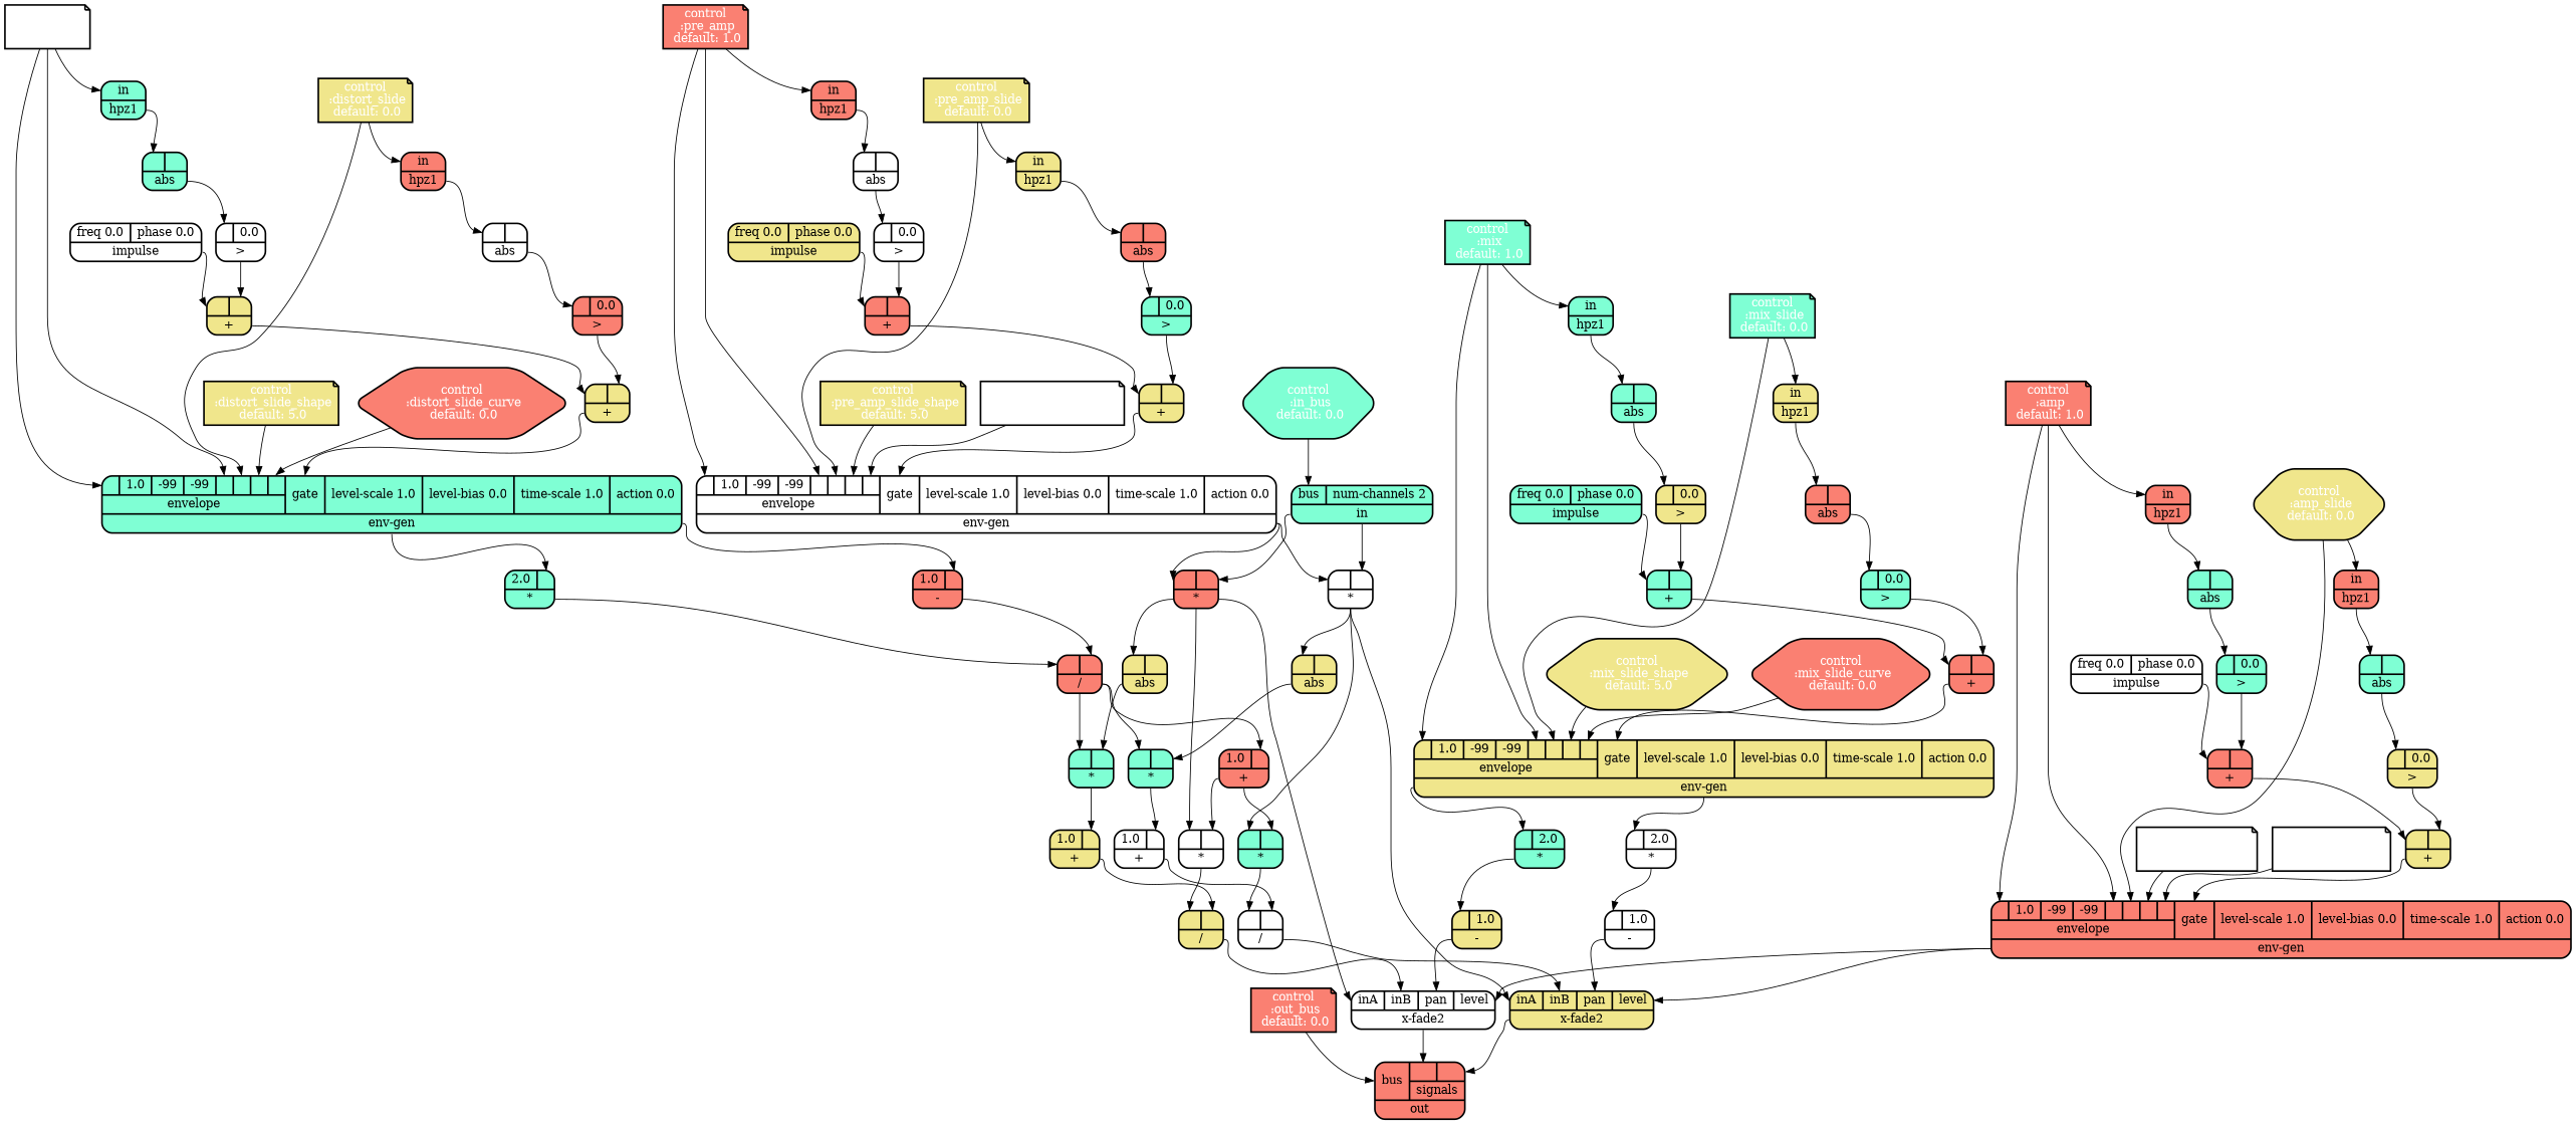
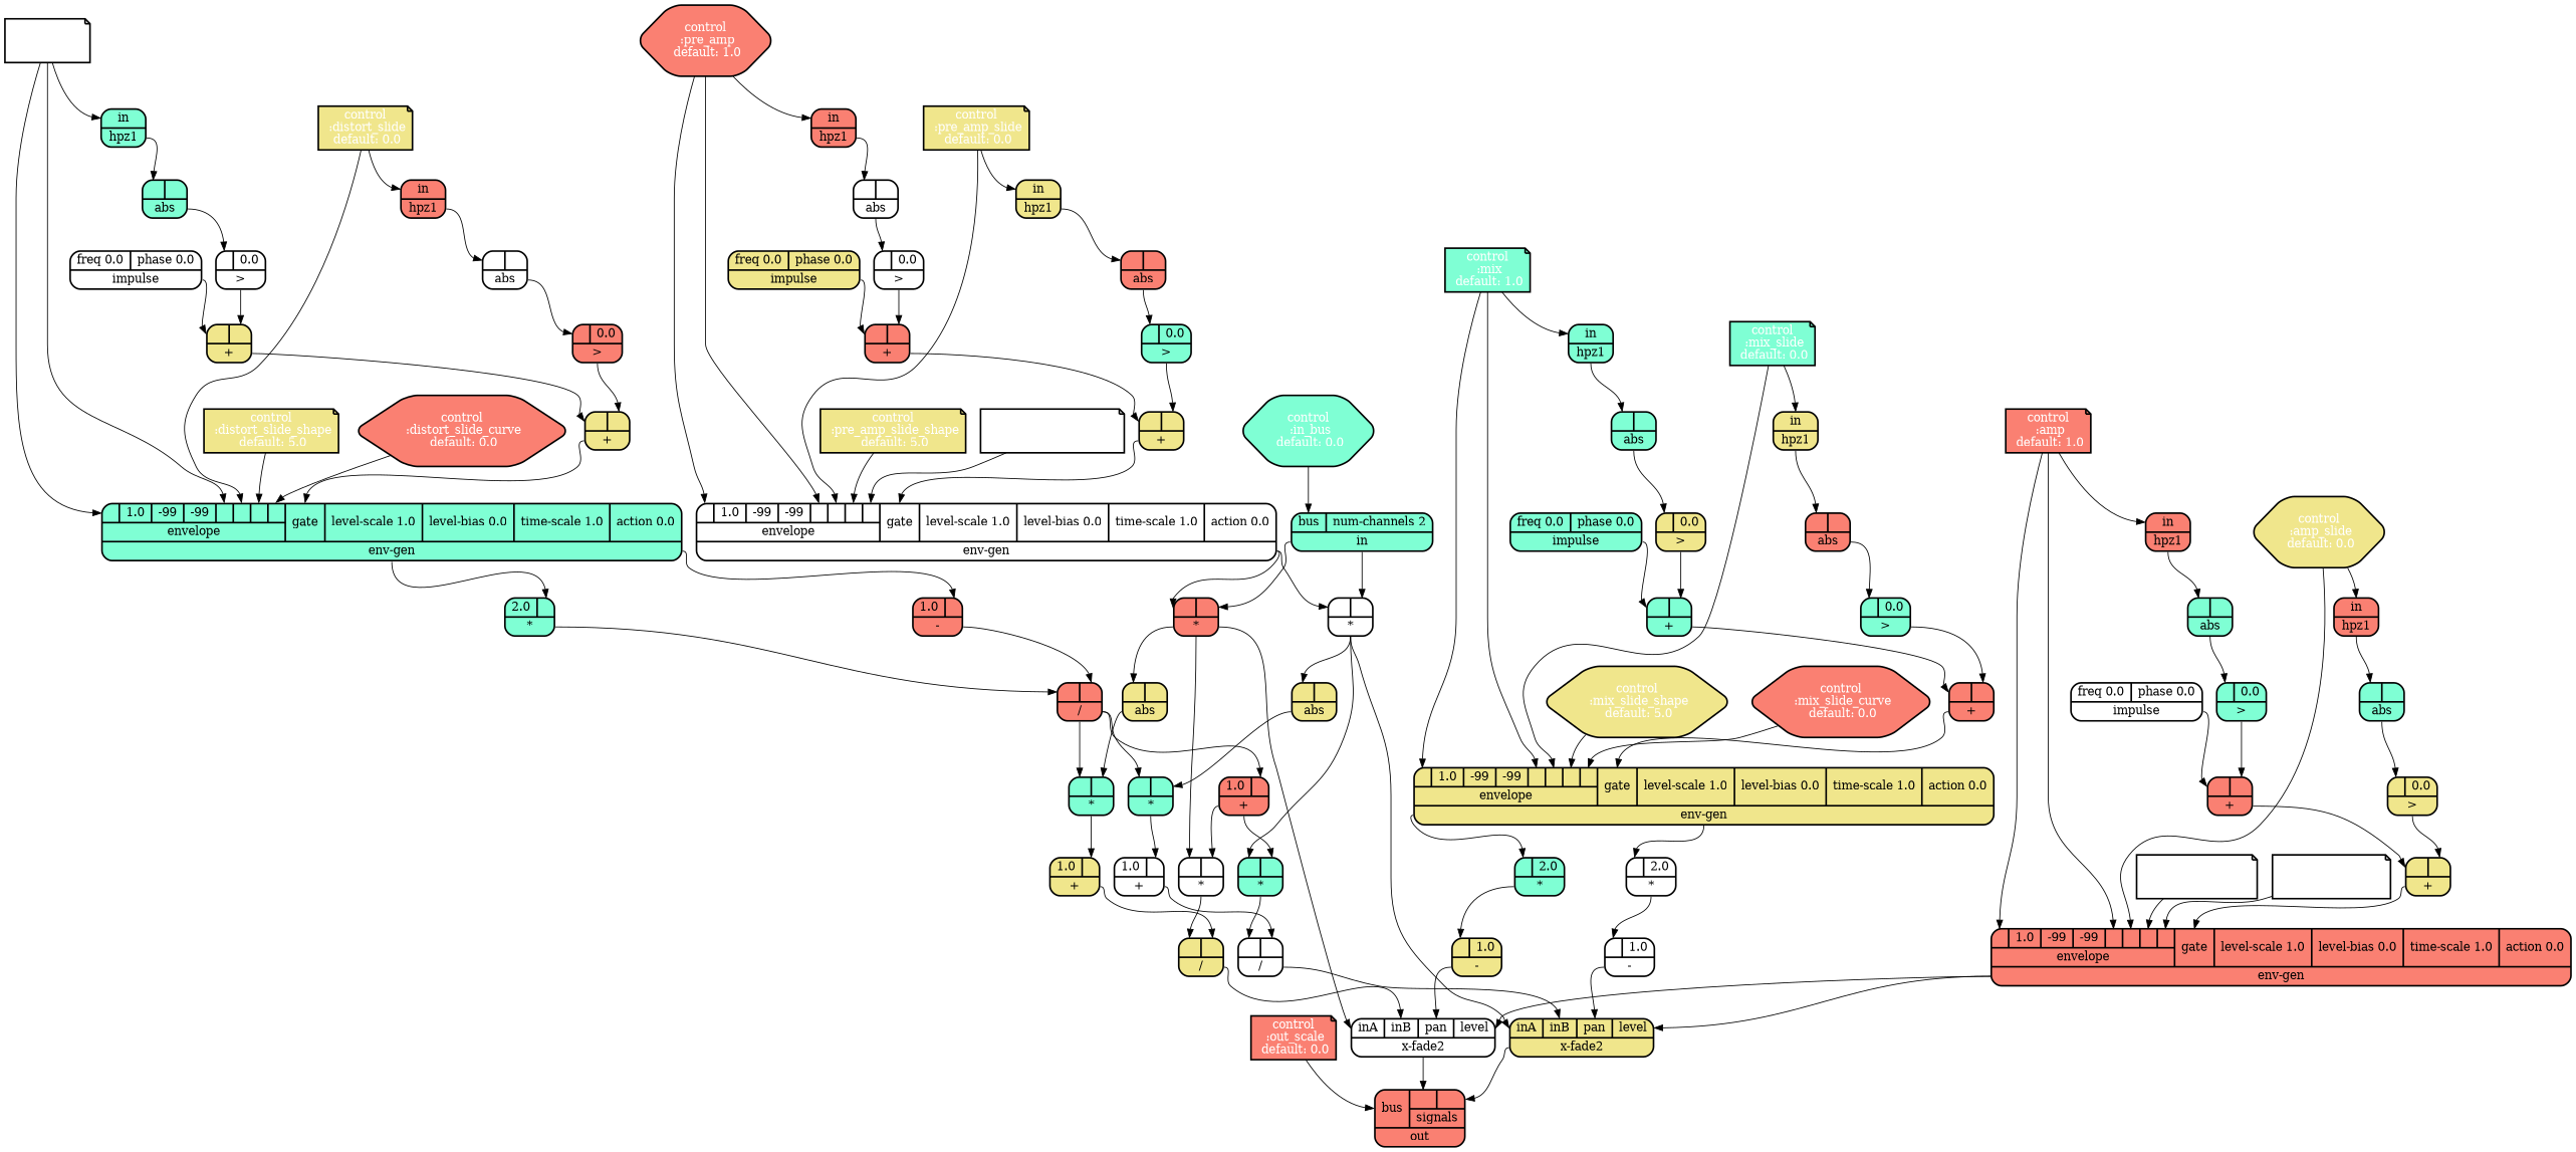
  digraph {
    fontname="DejaVu Serif"
    node [fillcolor=khaki fontname="DejaVu Serif" rankdir=LR shape=record style="bold, rounded,filled"]
    edge [fontname="DejaVu Serif" headport=a tailport=__UG_NAME__]
    n1 [fillcolor=salmon label="{{ <a> |<b> } |<__UG_NAME__>* }" style="filled, bold, rounded"]
    n2 [fillcolor=white label="{{ <a> |<b> } |<__UG_NAME__>* }" style="filled, bold, rounded"]
    n3 [label="{{ <a> |<b> } |<__UG_NAME__>abs }" style="filled, bold, rounded"]
    n4 [fillcolor=white label="{{ <ina> inA|<inb> inB|<pan> pan|<level> level} |<__UG_NAME__>x-fade2 }" style="filled, bold, rounded"]
    n5 [label="{{ <a> |<b> } |<__UG_NAME__>/ }" style="filled, bold, rounded"]
    n6 [fillcolor=aquamarine label="{{ <a> |<b> } |<__UG_NAME__>* }" style="filled, bold, rounded"]
    n7 [fillcolor=salmon label="{{ <bus> bus|{{<signals___x____fade2___0>|<signals___x____fade2___1>}|signals}} |<__UG_NAME__>out }" style="filled, bold, rounded"]
    n8 [fillcolor=aquamarine label="{{ <a> 2.0|<b> } |<__UG_NAME__>* }"]
    n9 [fillcolor=salmon label="{{ <a> |<b> } |<__UG_NAME__>/ }"]
    n10 [fillcolor=aquamarine label="{{ <a> |<b> } |<__UG_NAME__>* }" style="filled, bold, rounded"]
    n11 [fillcolor=salmon label="{{ <a> 1.0|<b> } |<__UG_NAME__>+ }"]
    n12 [fillcolor=aquamarine label="{{ <a> |<b> 2.0} |<__UG_NAME__>* }"]
    n13 [label="{{ <a> |<b> 1.0} |<__UG_NAME__>- }"]
    n14 [fillcolor=white label="{{ <a> |<b> } |<__UG_NAME__>* }" style="filled, bold, rounded"]
    n15 [fillcolor=aquamarine label="{{ <a> |<b> } |<__UG_NAME__>* }" style="filled, bold, rounded"]
    n16 [label="{{ <a> |<b> } |<__UG_NAME__>abs }" style="filled, bold, rounded"]
    n17 [label="{{ <ina> inA|<inb> inB|<pan> pan|<level> level} |<__UG_NAME__>x-fade2 }" style="filled, bold, rounded"]
    n18 [fillcolor=white label="{{ <a> |<b> } |<__UG_NAME__>/ }" style="filled, bold, rounded"]
    n19 [fillcolor=white label="{{ <a> 1.0|<b> } |<__UG_NAME__>+ }" style="filled, bold, rounded"]
    n20 [fillcolor=white label="{{ <a> |<b> 2.0} |<__UG_NAME__>* }"]
    n21 [fillcolor=white label="{{ <a> |<b> 1.0} |<__UG_NAME__>- }"]
    n22 [label="{{ <a> 1.0|<b> } |<__UG_NAME__>+ }" style="filled, bold, rounded"]
    n23 [fillcolor=salmon label="{{ <a> |<b> } |<__UG_NAME__>+ }"]
    n24 [label="{{ <a> |<b> } |<__UG_NAME__>+ }"]
    n25 [fillcolor=white label="{{ {{<envelope___control___0>|1.0|-99|-99|<envelope___control___4>|<envelope___control___5>|<envelope___control___6>|<envelope___control___7>}|envelope}|<gate> gate|<level____scale> level-scale 1.0|<level____bias> level-bias 0.0|<time____scale> time-scale 1.0|<action> action 0.0} |<__UG_NAME__>env-gen }"]
    n26 [label="{{ <a> |<b> } |<__UG_NAME__>+ }"]
    n27 [label="{{ <a> |<b> } |<__UG_NAME__>+ }"]
    n28 [fillcolor=aquamarine label="{{ {{<envelope___control___0>|1.0|-99|-99|<envelope___control___4>|<envelope___control___5>|<envelope___control___6>|<envelope___control___7>}|envelope}|<gate> gate|<level____scale> level-scale 1.0|<level____bias> level-bias 0.0|<time____scale> time-scale 1.0|<action> action 0.0} |<__UG_NAME__>env-gen }"]
    n29 [fillcolor=salmon label="{{ <a> 1.0|<b> } |<__UG_NAME__>- }"]
    n30 [fillcolor=aquamarine label="{{ <a> |<b> } |<__UG_NAME__>+ }"]
    n31 [fillcolor=salmon label="{{ <a> |<b> } |<__UG_NAME__>+ }"]
    n32 [label="{{ {{<envelope___control___0>|1.0|-99|-99|<envelope___control___4>|<envelope___control___5>|<envelope___control___6>|<envelope___control___7>}|envelope}|<gate> gate|<level____scale> level-scale 1.0|<level____bias> level-bias 0.0|<time____scale> time-scale 1.0|<action> action 0.0} |<__UG_NAME__>env-gen }"]
    n33 [fillcolor=salmon label="{{ <a> |<b> } |<__UG_NAME__>+ }"]
    n34 [label="{{ <a> |<b> } |<__UG_NAME__>+ }"]
    n35 [fillcolor=salmon label="{{ {{<envelope___control___0>|1.0|-99|-99|<envelope___control___4>|<envelope___control___5>|<envelope___control___6>|<envelope___control___7>}|envelope}|<gate> gate|<level____scale> level-scale 1.0|<level____bias> level-bias 0.0|<time____scale> time-scale 1.0|<action> action 0.0} |<__UG_NAME__>env-gen }"]
    n36 [fillcolor=white label="{{ <a> |<b> 0.0} |<__UG_NAME__>\> }"]
    n37 [fillcolor=aquamarine label="{{ <a> |<b> 0.0} |<__UG_NAME__>\> }"]
    n38 [fillcolor=white label="{{ <a> |<b> 0.0} |<__UG_NAME__>\> }"]
    n39 [fillcolor=salmon label="{{ <a> |<b> 0.0} |<__UG_NAME__>\> }"]
    n40 [label="{{ <a> |<b> 0.0} |<__UG_NAME__>\> }"]
    n41 [fillcolor=aquamarine label="{{ <a> |<b> 0.0} |<__UG_NAME__>\> }"]
    n42 [fillcolor=aquamarine label="{{ <a> |<b> 0.0} |<__UG_NAME__>\> }"]
    n43 [label="{{ <a> |<b> 0.0} |<__UG_NAME__>\> }"]
    n44 [fillcolor=white label="{{ <a> |<b> } |<__UG_NAME__>abs }"]
    n45 [fillcolor=salmon label="{{ <a> |<b> } |<__UG_NAME__>abs }"]
    n46 [fillcolor=aquamarine label="{{ <a> |<b> } |<__UG_NAME__>abs }"]
    n47 [fillcolor=white label="{{ <a> |<b> } |<__UG_NAME__>abs }"]
    n48 [fillcolor=aquamarine label="{{ <a> |<b> } |<__UG_NAME__>abs }"]
    n49 [fillcolor=salmon label="{{ <a> |<b> } |<__UG_NAME__>abs }"]
    n50 [fillcolor=aquamarine label="{{ <a> |<b> } |<__UG_NAME__>abs }"]
    n51 [fillcolor=aquamarine label="{{ <a> |<b> } |<__UG_NAME__>abs }"]
    n52 [fillcolor=salmon fontcolor=white label="control\n :amp\n default: 1.0" shape=note style="rounded, filled, bold,filled" rankdir=""]
    n53 [fillcolor=salmon label="{{ <in> in} |<__UG_NAME__>hpz1 }"]
    n54 [fontcolor=white label="control\n :amp_slide\n default: 0.0" shape=hexagon style="rounded, filled, bold,filled" rankdir=""]
    n55 [fillcolor=salmon label="{{ <in> in} |<__UG_NAME__>hpz1 }"]
    n56 [fillcolor=white fontcolor=white label="control\n :amp_slide_shape\n default: 5.0" shape=note style="rounded, filled, bold,filled" rankdir=""]
    n57 [fillcolor=white fontcolor=white label="control\n :amp_slide_curve\n default: 0.0" shape=note style="rounded, filled, bold,filled" rankdir=""]
    n58 [fillcolor=aquamarine fontcolor=white label="control\n :mix\n default: 1.0" shape=note style="rounded, filled, bold,filled" rankdir=""]
    n59 [fillcolor=aquamarine label="{{ <in> in} |<__UG_NAME__>hpz1 }"]
    n60 [fillcolor=aquamarine fontcolor=white label="control\n :mix_slide\n default: 0.0" shape=note style="rounded, filled, bold,filled" rankdir=""]
    n61 [label="{{ <in> in} |<__UG_NAME__>hpz1 }"]
    n62 [fontcolor=white label="control\n :mix_slide_shape\n default: 5.0" shape=hexagon style="rounded, filled, bold,filled" rankdir=""]
    n63 [fillcolor=salmon fontcolor=white label="control\n :mix_slide_curve\n default: 0.0" shape=hexagon style="rounded, filled, bold,filled" rankdir=""]
-   n64 [fillcolor=salmon fontcolor=white label="control\n :pre_amp\n default: 1.0" shape=note style="rounded, filled, bold,filled" rankdir=""]
+   n64 [fillcolor=salmon fontcolor=white label="control\n :pre_amp\n default: 1.0" shape=hexagon style="rounded, filled, bold,filled" rankdir=""]
    n65 [fillcolor=salmon label="{{ <in> in} |<__UG_NAME__>hpz1 }"]
    n66 [fontcolor=white label="control\n :pre_amp_slide\n default: 0.0" shape=note style="rounded, filled, bold,filled" rankdir=""]
    n67 [label="{{ <in> in} |<__UG_NAME__>hpz1 }"]
    n68 [fontcolor=white label="control\n :pre_amp_slide_shape\n default: 5.0" shape=note style="rounded, filled, bold,filled" rankdir=""]
    n69 [fillcolor=white fontcolor=white label="control\n :pre_amp_slide_curve\n default: 0.0" shape=note style="rounded, filled, bold,filled" rankdir=""]
    n70 [fillcolor=white fontcolor=white label="control\n :distort\n default: 0.5" shape=note style="rounded, filled, bold,filled" rankdir=""]
    n71 [fillcolor=aquamarine label="{{ <in> in} |<__UG_NAME__>hpz1 }"]
    n72 [fontcolor=white label="control\n :distort_slide\n default: 0.0" shape=note style="rounded, filled, bold,filled" rankdir=""]
    n73 [fillcolor=salmon label="{{ <in> in} |<__UG_NAME__>hpz1 }"]
    n74 [fontcolor=white label="control\n :distort_slide_shape\n default: 5.0" shape=note style="rounded, filled, bold,filled" rankdir=""]
    n75 [fillcolor=salmon fontcolor=white label="control\n :distort_slide_curve\n default: 0.0" shape=hexagon style="rounded, filled, bold,filled" rankdir=""]
    n76 [fillcolor=aquamarine fontcolor=white label="control\n :in_bus\n default: 0.0" shape=hexagon style="rounded, filled, bold,filled" rankdir=""]
    n77 [fillcolor=aquamarine label="{{ <bus> bus|<num____channels> num-channels 2} |<__UG_NAME__>in }" style="filled, bold, rounded"]
-   n78 [fillcolor=salmon fontcolor=white label="control\n :out_bus\n default: 0.0" shape=note style="rounded, filled, bold,filled" rankdir=""]
+   n78 [fillcolor=salmon fontcolor=white label="control\n :out_scale\n default: 0.0" shape=note style="rounded, filled, bold,filled" rankdir=""]
    n79 [label="{{ <freq> freq 0.0|<phase> phase 0.0} |<__UG_NAME__>impulse }"]
    n80 [fillcolor=white label="{{ <freq> freq 0.0|<phase> phase 0.0} |<__UG_NAME__>impulse }"]
    n81 [fillcolor=aquamarine label="{{ <freq> freq 0.0|<phase> phase 0.0} |<__UG_NAME__>impulse }"]
    n82 [fillcolor=white label="{{ <freq> freq 0.0|<phase> phase 0.0} |<__UG_NAME__>impulse }"]
    n1 -> n2
    n1 -> n3
    n1 -> n4 [headport=ina]
    n2 -> n5
    n3 -> n6 [headport=b]
    n4 -> n7 [headport=signals___x____fade2___0]
    n5 -> n4 [headport=inb]
    n6 -> n22 [headport=b]
    n8 -> n9
    n9 -> n6
    n9 -> n10
    n9 -> n11 [headport=b]
    n10 -> n19 [headport=b]
    n11 -> n2 [headport=b]
    n11 -> n15 [headport=b]
    n12 -> n13
    n13 -> n4 [headport=pan]
    n14 -> n15
    n14 -> n16
    n14 -> n17 [headport=ina]
    n15 -> n18
    n16 -> n10 [headport=b]
    n17 -> n7 [headport=signals___x____fade2___1]
    n18 -> n17 [headport=inb]
    n19 -> n18 [headport=b]
    n20 -> n21
    n21 -> n17 [headport=pan]
    n22 -> n5 [headport=b]
    n23 -> n24
    n24 -> n25 [headport=gate]
    n25 -> n1
    n25 -> n14
    n26 -> n27
    n27 -> n28 [headport=gate]
    n28 -> n8 [headport=b]
    n28 -> n29 [headport=b]
    n29 -> n9 [headport=b]
    n30 -> n31
    n31 -> n32 [headport=gate]
    n32 -> n12
    n32 -> n20
    n33 -> n34
    n34 -> n35 [headport=gate]
    n35 -> n4 [headport=level]
    n35 -> n17 [headport=level]
    n36 -> n23 [headport=b]
    n37 -> n24 [headport=b]
    n38 -> n26 [headport=b]
    n39 -> n27 [headport=b]
    n40 -> n30 [headport=b]
    n41 -> n31 [headport=b]
    n42 -> n33 [headport=b]
    n43 -> n34 [headport=b]
    n44 -> n36
    n45 -> n37
    n46 -> n38
    n47 -> n39
    n48 -> n40
    n49 -> n41
    n50 -> n42
    n51 -> n43
    n52 -> n35 [headport=envelope___control___0]
    n52 -> n35 [headport=envelope___control___4]
    n52 -> n53 [headport=in]
    n53 -> n50
    n54 -> n35 [headport=envelope___control___5]
    n54 -> n55 [headport=in]
    n55 -> n51
    n56 -> n35 [headport=envelope___control___6]
    n57 -> n35 [headport=envelope___control___7]
    n58 -> n32 [headport=envelope___control___0]
    n58 -> n32 [headport=envelope___control___4]
    n58 -> n59 [headport=in]
    n59 -> n48
    n60 -> n32 [headport=envelope___control___5]
    n60 -> n61 [headport=in]
    n61 -> n49
    n62 -> n32 [headport=envelope___control___6]
    n63 -> n32 [headport=envelope___control___7]
    n64 -> n25 [headport=envelope___control___0]
    n64 -> n25 [headport=envelope___control___4]
    n64 -> n65 [headport=in]
    n65 -> n44
    n66 -> n25 [headport=envelope___control___5]
    n66 -> n67 [headport=in]
    n67 -> n45
    n68 -> n25 [headport=envelope___control___6]
    n69 -> n25 [headport=envelope___control___7]
    n70 -> n28 [headport=envelope___control___0]
    n70 -> n28 [headport=envelope___control___4]
    n70 -> n71 [headport=in]
    n71 -> n46
    n72 -> n28 [headport=envelope___control___5]
    n72 -> n73 [headport=in]
    n73 -> n47
    n74 -> n28 [headport=envelope___control___6]
    n75 -> n28 [headport=envelope___control___7]
    n76 -> n77 [headport=bus]
    n77 -> n1 [headport=b]
    n77 -> n14 [headport=b]
    n78 -> n7 [headport=bus]
    n79 -> n23
    n80 -> n26
    n81 -> n30
    n82 -> n33
  }
